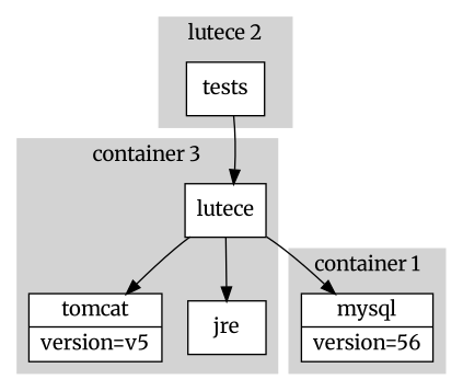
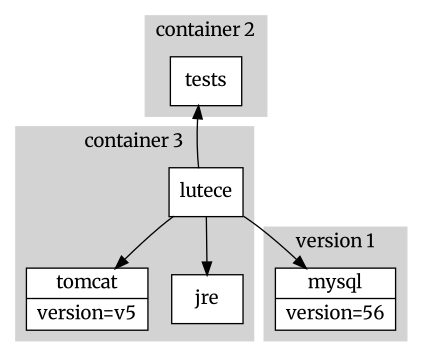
  digraph {
    fontname=Merriweather
    node [fillcolor=white fontname=Merriweather shape=record style=filled]
    edge [fontname=Merriweather]
    n1 [label=tests]
    n2 [label="{mysql|version=56}"]
    n3 [label=lutece]
    n4 [label="{tomcat|version=v5}"]
    n5 [label=jre]
    subgraph cluster_1 {
      color=lightgrey
-     label="lutece 2"
+     label="container 2"
      style=filled
      n1
    }
    subgraph cluster_2 {
      color=lightgrey
-     label="container 1"
+     label="version 1"
      style=filled
      n2
    }
    subgraph cluster_3 {
      color=lightgrey
      label="container 3"
      style=filled
      n3
      n4
      n5
    }
-   n1 -> n3
+   n3 -> n1
    n3 -> n2
    n3 -> n4
    n3 -> n5
  }
